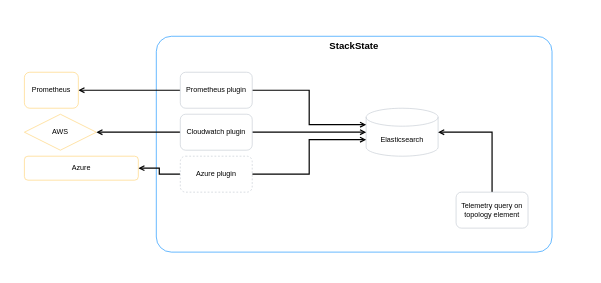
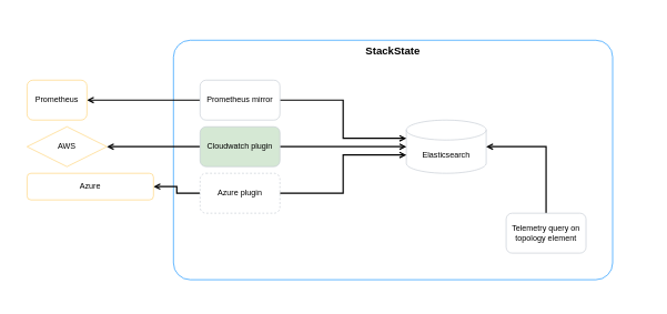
  <mxCell id="0" />
  <mxCell id="1" parent="0" />
  <mxCell id="2" value="" style="rounded=0;whiteSpace=wrap;html=1;strokeColor=none;strokeWidth=3;fontSize=14;verticalAlign=top;" vertex="1" parent="1"><mxGeometry x="20" y="20" width="960" height="430" as="geometry" /></mxCell>
  <mxCell id="3" value="&lt;b&gt;&lt;font style=&quot;font-size: 16px&quot;&gt;StackState&lt;/font&gt;&lt;/b&gt;" style="rounded=1;whiteSpace=wrap;html=1;strokeWidth=1;strokeColor=#008AFF;arcSize=7;verticalAlign=top;" vertex="1" parent="1"><mxGeometry x="260" y="60" width="660" height="360" as="geometry" /></mxCell>
  <mxCell id="4" value="Elasticsearch" style="shape=cylinder3;whiteSpace=wrap;html=1;boundedLbl=1;backgroundOutline=1;size=15;rounded=0;strokeColor=#C1C8D0;strokeWidth=1;" vertex="1" parent="1"><mxGeometry x="610" y="180" width="120" height="80" as="geometry" /></mxCell>
  <mxCell id="5" style="edgeStyle=orthogonalEdgeStyle;rounded=0;orthogonalLoop=1;jettySize=auto;html=1;entryX=1;entryY=0.5;entryDx=0;entryDy=0;entryPerimeter=0;fontSize=14;endArrow=open;endFill=0;strokeWidth=2;exitX=0.5;exitY=0;exitDx=0;exitDy=0;" edge="1" parent="1" source="6" target="4"><mxGeometry relative="1" as="geometry" /></mxCell>
  <mxCell id="6" value="Telemetry query on topology element" style="rounded=1;whiteSpace=wrap;html=1;strokeColor=#C1C8D0;strokeWidth=1;" vertex="1" parent="1"><mxGeometry x="760" y="320" width="120" height="60" as="geometry" /></mxCell>
  <mxCell id="7" style="edgeStyle=orthogonalEdgeStyle;rounded=0;orthogonalLoop=1;jettySize=auto;html=1;fontSize=16;endArrow=open;endFill=0;strokeWidth=2;entryX=1;entryY=0.5;entryDx=0;entryDy=0;" edge="1" parent="1" source="9" target="17"><mxGeometry relative="1" as="geometry" /></mxCell>
  <mxCell id="8" style="edgeStyle=orthogonalEdgeStyle;rounded=0;orthogonalLoop=1;jettySize=auto;html=1;exitX=1;exitY=0.5;exitDx=0;exitDy=0;entryX=0;entryY=0;entryDx=0;entryDy=27.5;entryPerimeter=0;fontSize=16;endArrow=open;endFill=0;strokeWidth=2;" edge="1" parent="1" source="9" target="4"><mxGeometry relative="1" as="geometry" /></mxCell>
- <mxCell id="9" value="Prometheus plugin" style="rounded=1;whiteSpace=wrap;html=1;strokeColor=#C1C8D0;strokeWidth=1;" vertex="1" parent="1"><mxGeometry x="300" y="120" width="120" height="60" as="geometry" /></mxCell>
+ <mxCell id="9" value="Prometheus mirror" style="rounded=1;whiteSpace=wrap;html=1;strokeColor=#C1C8D0;strokeWidth=1;" vertex="1" parent="1"><mxGeometry x="300" y="120" width="120" height="60" as="geometry" /></mxCell>
  <mxCell id="10" style="edgeStyle=orthogonalEdgeStyle;rounded=0;orthogonalLoop=1;jettySize=auto;html=1;exitX=1;exitY=0.5;exitDx=0;exitDy=0;entryX=0;entryY=0.5;entryDx=0;entryDy=0;entryPerimeter=0;fontSize=16;endArrow=open;endFill=0;strokeWidth=2;" edge="1" parent="1" source="12" target="4"><mxGeometry relative="1" as="geometry" /></mxCell>
  <mxCell id="11" style="edgeStyle=orthogonalEdgeStyle;rounded=0;orthogonalLoop=1;jettySize=auto;html=1;entryX=1;entryY=0.5;entryDx=0;entryDy=0;fontSize=16;endArrow=open;endFill=0;strokeWidth=2;" edge="1" parent="1" source="12" target="18"><mxGeometry relative="1" as="geometry" /></mxCell>
- <mxCell id="12" value="Cloudwatch plugin" style="rounded=1;whiteSpace=wrap;html=1;strokeColor=#C1C8D0;strokeWidth=1;" vertex="1" parent="1"><mxGeometry x="300" y="190" width="120" height="60" as="geometry" /></mxCell>
+ <mxCell id="12" value="Cloudwatch plugin" style="rounded=1;whiteSpace=wrap;html=1;strokeColor=#C1C8D0;strokeWidth=1;fillColor=#d5e8d4;" vertex="1" parent="1"><mxGeometry x="300" y="190" width="120" height="60" as="geometry" /></mxCell>
  <mxCell id="13" style="edgeStyle=orthogonalEdgeStyle;rounded=0;orthogonalLoop=1;jettySize=auto;html=1;exitX=0;exitY=0.5;exitDx=0;exitDy=0;entryX=1;entryY=0.5;entryDx=0;entryDy=0;fontSize=16;endArrow=open;endFill=0;strokeWidth=2;" edge="1" parent="1" source="15" target="16"><mxGeometry relative="1" as="geometry" /></mxCell>
  <mxCell id="14" style="edgeStyle=orthogonalEdgeStyle;rounded=0;orthogonalLoop=1;jettySize=auto;html=1;exitX=1;exitY=0.5;exitDx=0;exitDy=0;entryX=0;entryY=0;entryDx=0;entryDy=52.5;entryPerimeter=0;fontSize=16;endArrow=open;endFill=0;strokeWidth=2;" edge="1" parent="1" source="15" target="4"><mxGeometry relative="1" as="geometry" /></mxCell>
  <mxCell id="15" value="Azure plugin" style="rounded=1;whiteSpace=wrap;html=1;strokeColor=#C1C8D0;strokeWidth=1;dashed=1;" vertex="1" parent="1"><mxGeometry x="300" y="260" width="120" height="60" as="geometry" /></mxCell>
  <mxCell id="16" value="Azure" style="rounded=1;whiteSpace=wrap;html=1;strokeWidth=1;strokeColor=#FFD06D;" vertex="1" parent="1"><mxGeometry x="40" y="260" width="190" height="40" as="geometry" /></mxCell>
  <mxCell id="17" value="Prometheus" style="rounded=1;whiteSpace=wrap;html=1;strokeWidth=1;strokeColor=#FFD06D;" vertex="1" parent="1"><mxGeometry x="40" y="120" width="90" height="60" as="geometry" /></mxCell>
  <mxCell id="18" value="AWS" style="rhombus;whiteSpace=wrap;html=1;strokeWidth=1;strokeColor=#FFD06D;" vertex="1" parent="1"><mxGeometry x="40" y="190" width="120" height="60" as="geometry" /></mxCell>
